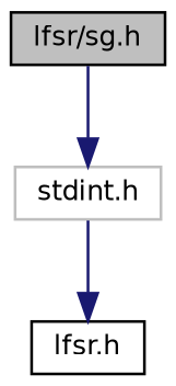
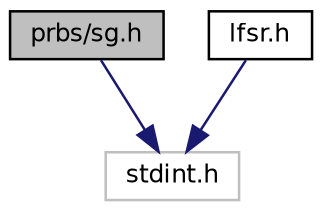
  digraph {
    node [color=black fontname=Helvetica fontsize=10 shape=record]
    edge [color=midnightblue fontname=Helvetica fontsize=10 labelfontname=Helvetica labelfontsize=10 style=solid]
-   n1 [fillcolor=grey75 fontcolor=black height=0.2 label="lfsr/sg.h" style=filled width=0.4]
+   n1 [fillcolor=grey75 fontcolor=black height=0.2 label="prbs/sg.h" style=filled width=0.4]
    n2 [color=grey75 height=0.2 label="stdint.h" width=0.4]
    n3 [height=0.2 label="lfsr.h" width=0.4]
    n1 -> n2
-   n2 -> n3
+   n3 -> n2
  }
